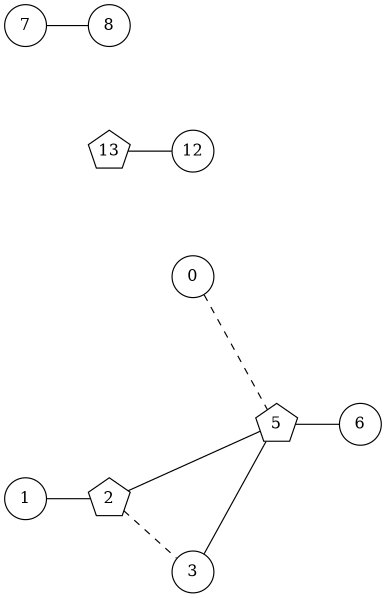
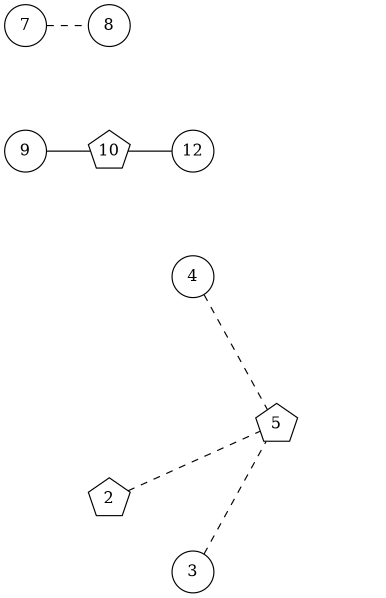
  graph {
    fontname="DejaVu Serif"
    nodesep=1.0
    rankdir=LR
    node [fixedsize=true fontname="DejaVu Serif" shape=circle]
    edge [fontname="DejaVu Serif"]
    2 [height=0.5 shape=pentagon width=0.5]
    5 [height=0.5 shape=pentagon width=0.5]
-   10 [height=0.5 shape=pentagon width=0.5 label=13]
+   10 [height=0.5 shape=pentagon width=0.5]
    3 [height=0.5 width=0.5]
-   6 [height=0.5 width=0.5]
    n6 [height=0.5 label=12 width=0.5]
-   4 [height=0.5 width=0.5 label=0]
-   1 [height=0.5 width=0.5]
+   4 [height=0.5 width=0.5]
    7 [height=0.5 width=0.5]
    8 [height=0.5 width=0.5]
+   9 [height=0.5 width=0.5]
    subgraph sub_1 {
      2
      5
      10
    }
-   2 -- 5 [style=solid]
-   2 -- 3 [style=dashed]
-   5 -- 6
+   2 -- 5 [style=dashed]
    10 -- n6
-   3 -- 5 [style=solid]
+   3 -- 5 [style=dashed]
    4 -- 5 [style=dashed]
-   1 -- 2
-   7 -- 8
+   7 -- 8 [style=dashed]
+   9 -- 10
  }
